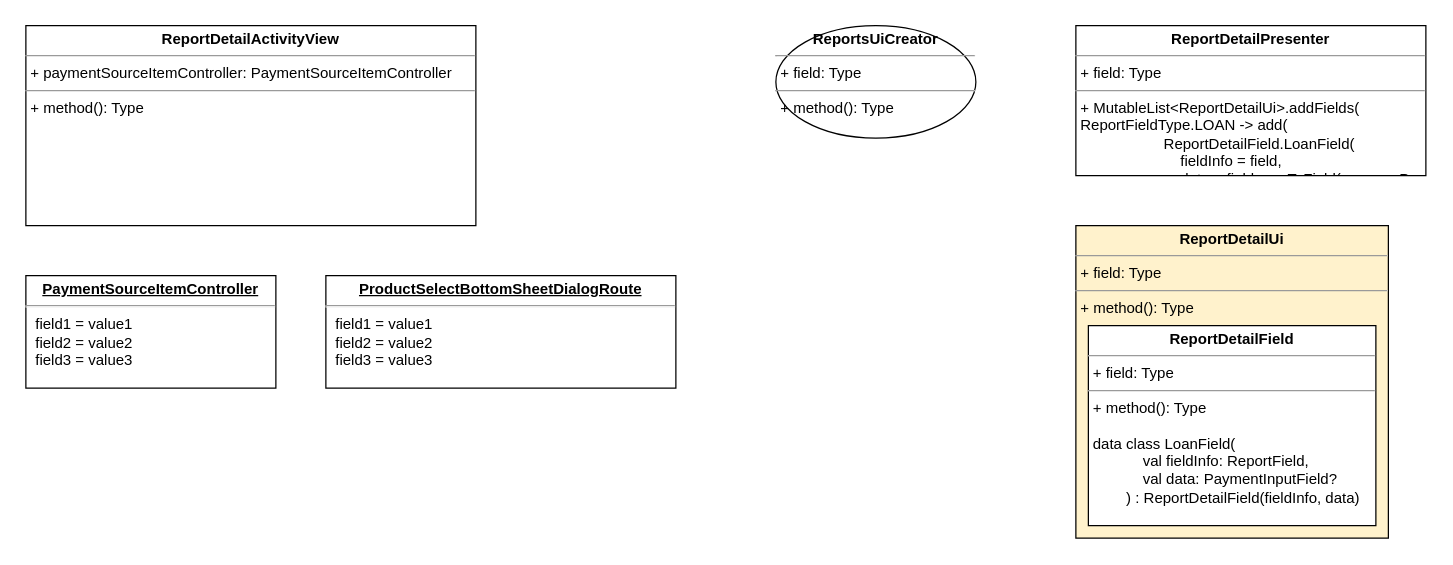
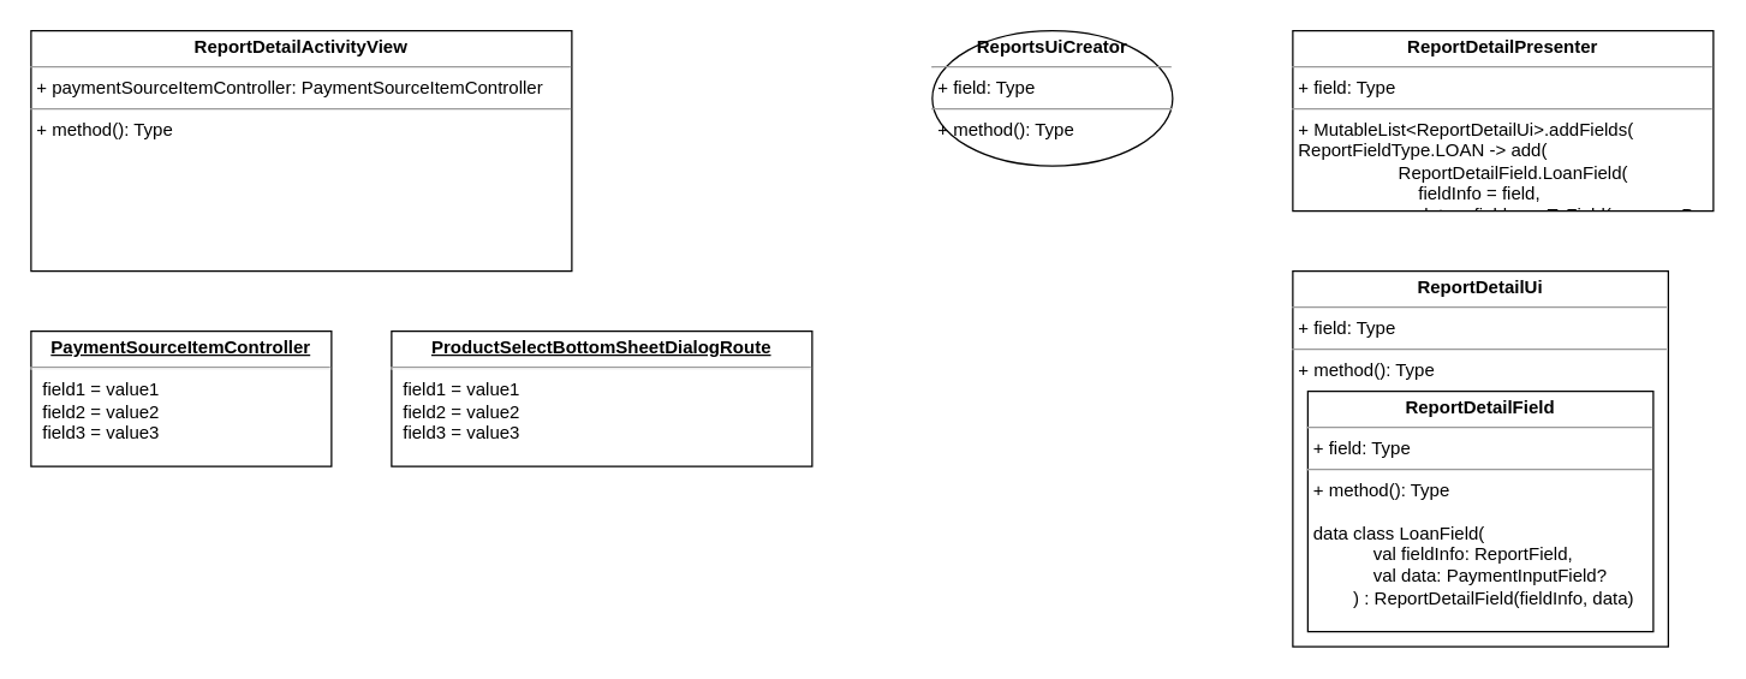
  <mxCell id="0" />
  <mxCell id="1" parent="0" />
  <mxCell id="2" value="&lt;p style=&quot;margin: 0px ; margin-top: 4px ; text-align: center&quot;&gt;&lt;b&gt;ReportDetailActivityView&lt;/b&gt;&lt;/p&gt;&lt;hr size=&quot;1&quot;&gt;&lt;p style=&quot;margin: 0px ; margin-left: 4px&quot;&gt;+ paymentSourceItemController: PaymentSourceItemController&lt;/p&gt;&lt;hr size=&quot;1&quot;&gt;&lt;p style=&quot;margin: 0px ; margin-left: 4px&quot;&gt;+ method(): Type&lt;/p&gt;" style="verticalAlign=top;align=left;overflow=fill;fontSize=12;fontFamily=Helvetica;html=1;" vertex="1" parent="1"><mxGeometry x="20" y="20" width="360" height="160" as="geometry" /></mxCell>
  <mxCell id="3" value="&lt;p style=&quot;margin: 0px ; margin-top: 4px ; text-align: center ; text-decoration: underline&quot;&gt;&lt;b&gt;PaymentSourceItemController&lt;/b&gt;&lt;/p&gt;&lt;hr&gt;&lt;p style=&quot;margin: 0px ; margin-left: 8px&quot;&gt;field1 = value1&lt;br&gt;field2 = value2&lt;br&gt;field3 = value3&lt;/p&gt;" style="verticalAlign=top;align=left;overflow=fill;fontSize=12;fontFamily=Helvetica;html=1;" vertex="1" parent="1"><mxGeometry x="20" y="220" width="200" height="90" as="geometry" /></mxCell>
  <mxCell id="4" value="&lt;p style=&quot;margin: 0px ; margin-top: 4px ; text-align: center ; text-decoration: underline&quot;&gt;&lt;b&gt;ProductSelectBottomSheetDialogRoute&lt;/b&gt;&lt;/p&gt;&lt;hr&gt;&lt;p style=&quot;margin: 0px ; margin-left: 8px&quot;&gt;field1 = value1&lt;br&gt;field2 = value2&lt;br&gt;field3 = value3&lt;/p&gt;" style="verticalAlign=top;align=left;overflow=fill;fontSize=12;fontFamily=Helvetica;html=1;" vertex="1" parent="1"><mxGeometry x="260" y="220" width="280" height="90" as="geometry" /></mxCell>
  <mxCell id="5" value="&lt;p style=&quot;margin: 0px ; margin-top: 4px ; text-align: center&quot;&gt;&lt;b&gt;ReportDetailPresenter&lt;/b&gt;&lt;/p&gt;&lt;hr size=&quot;1&quot;&gt;&lt;p style=&quot;margin: 0px ; margin-left: 4px&quot;&gt;+ field: Type&lt;/p&gt;&lt;hr size=&quot;1&quot;&gt;&lt;p style=&quot;margin: 0px ; margin-left: 4px&quot;&gt;+ MutableList&amp;lt;ReportDetailUi&amp;gt;.addFields(&lt;/p&gt;&lt;p style=&quot;margin: 0px ; margin-left: 4px&quot;&gt;ReportFieldType.LOAN -&amp;gt; add(&lt;br&gt;&amp;nbsp;&amp;nbsp;&amp;nbsp;&amp;nbsp;&amp;nbsp;&amp;nbsp;&amp;nbsp;&amp;nbsp;&amp;nbsp;&amp;nbsp;&amp;nbsp;&amp;nbsp;&amp;nbsp;&amp;nbsp;&amp;nbsp;&amp;nbsp;&amp;nbsp;&amp;nbsp;&amp;nbsp; ReportDetailField.LoanField(&lt;br&gt;&amp;nbsp;&amp;nbsp;&amp;nbsp;&amp;nbsp;&amp;nbsp;&amp;nbsp;&amp;nbsp;&amp;nbsp;&amp;nbsp;&amp;nbsp;&amp;nbsp;&amp;nbsp;&amp;nbsp;&amp;nbsp;&amp;nbsp;&amp;nbsp;&amp;nbsp;&amp;nbsp;&amp;nbsp;&amp;nbsp;&amp;nbsp;&amp;nbsp;&amp;nbsp; fieldInfo = field,&lt;br&gt;&amp;nbsp;&amp;nbsp;&amp;nbsp;&amp;nbsp;&amp;nbsp;&amp;nbsp;&amp;nbsp;&amp;nbsp;&amp;nbsp;&amp;nbsp;&amp;nbsp;&amp;nbsp;&amp;nbsp;&amp;nbsp;&amp;nbsp;&amp;nbsp;&amp;nbsp;&amp;nbsp;&amp;nbsp;&amp;nbsp;&amp;nbsp;&amp;nbsp;&amp;nbsp; data = field.mapToField(resourceProvider)&lt;br&gt;&amp;nbsp;&amp;nbsp;&amp;nbsp;&amp;nbsp;&amp;nbsp;&amp;nbsp;&amp;nbsp;&amp;nbsp;&amp;nbsp;&amp;nbsp;&amp;nbsp;&amp;nbsp;&amp;nbsp;&amp;nbsp;&amp;nbsp;&amp;nbsp;&amp;nbsp;&amp;nbsp;&amp;nbsp; )&lt;br&gt;&amp;nbsp;&amp;nbsp;&amp;nbsp;&amp;nbsp;&amp;nbsp;&amp;nbsp;&amp;nbsp;&amp;nbsp;&amp;nbsp;&amp;nbsp;&amp;nbsp;&amp;nbsp;&amp;nbsp;&amp;nbsp;&amp;nbsp; )&lt;br&gt;&lt;/p&gt;&lt;p style=&quot;margin: 0px ; margin-left: 4px&quot;&gt;): Type&lt;/p&gt;" style="verticalAlign=top;align=left;overflow=fill;fontSize=12;fontFamily=Helvetica;html=1;" vertex="1" parent="1"><mxGeometry x="860" y="20" width="280" height="120" as="geometry" /></mxCell>
  <mxCell id="6" value="&lt;p style=&quot;margin: 0px ; margin-top: 4px ; text-align: center&quot;&gt;&lt;b&gt;ReportsUiCreator&lt;/b&gt;&lt;/p&gt;&lt;hr size=&quot;1&quot;&gt;&lt;p style=&quot;margin: 0px ; margin-left: 4px&quot;&gt;+ field: Type&lt;/p&gt;&lt;hr size=&quot;1&quot;&gt;&lt;p style=&quot;margin: 0px ; margin-left: 4px&quot;&gt;+ method(): Type&lt;/p&gt;" style="ellipse;verticalAlign=top;align=left;overflow=fill;fontSize=12;fontFamily=Helvetica;html=1;" vertex="1" parent="1"><mxGeometry x="620" y="20" width="160" height="90" as="geometry" /></mxCell>
- <mxCell id="7" value="&lt;p style=&quot;margin: 0px ; margin-top: 4px ; text-align: center&quot;&gt;&lt;b&gt;ReportDetailUi&lt;/b&gt;&lt;/p&gt;&lt;hr size=&quot;1&quot;&gt;&lt;p style=&quot;margin: 0px ; margin-left: 4px&quot;&gt;+ field: Type&lt;/p&gt;&lt;hr size=&quot;1&quot;&gt;&lt;p style=&quot;margin: 0px ; margin-left: 4px&quot;&gt;+ method(): Type&lt;/p&gt;" style="verticalAlign=top;align=left;overflow=fill;fontSize=12;fontFamily=Helvetica;html=1;fillColor=#fff2cc;" vertex="1" parent="1"><mxGeometry x="860" y="180" width="250" height="250" as="geometry" /></mxCell>
+ <mxCell id="7" value="&lt;p style=&quot;margin: 0px ; margin-top: 4px ; text-align: center&quot;&gt;&lt;b&gt;ReportDetailUi&lt;/b&gt;&lt;/p&gt;&lt;hr size=&quot;1&quot;&gt;&lt;p style=&quot;margin: 0px ; margin-left: 4px&quot;&gt;+ field: Type&lt;/p&gt;&lt;hr size=&quot;1&quot;&gt;&lt;p style=&quot;margin: 0px ; margin-left: 4px&quot;&gt;+ method(): Type&lt;/p&gt;" style="verticalAlign=top;align=left;overflow=fill;fontSize=12;fontFamily=Helvetica;html=1;" vertex="1" parent="1"><mxGeometry x="860" y="180" width="250" height="250" as="geometry" /></mxCell>
  <mxCell id="8" value="&lt;p style=&quot;margin: 0px ; margin-top: 4px ; text-align: center&quot;&gt;&lt;b&gt;ReportDetailField&lt;/b&gt;&lt;/p&gt;&lt;hr size=&quot;1&quot;&gt;&lt;p style=&quot;margin: 0px ; margin-left: 4px&quot;&gt;+ field: Type&lt;/p&gt;&lt;hr size=&quot;1&quot;&gt;&lt;p style=&quot;margin: 0px ; margin-left: 4px&quot;&gt;+ method(): Type&lt;/p&gt;&lt;p style=&quot;margin: 0px ; margin-left: 4px&quot;&gt;&lt;br&gt;&lt;/p&gt;&lt;p style=&quot;margin: 0px ; margin-left: 4px&quot;&gt;data class LoanField(&lt;br&gt;&amp;nbsp;&amp;nbsp;&amp;nbsp;&amp;nbsp;&amp;nbsp;&amp;nbsp;&amp;nbsp;&amp;nbsp;&amp;nbsp;&amp;nbsp;&amp;nbsp; val fieldInfo: ReportField,&lt;br&gt;&amp;nbsp;&amp;nbsp;&amp;nbsp;&amp;nbsp;&amp;nbsp;&amp;nbsp;&amp;nbsp;&amp;nbsp;&amp;nbsp;&amp;nbsp;&amp;nbsp; val data: PaymentInputField?&lt;br&gt;&amp;nbsp;&amp;nbsp;&amp;nbsp;&amp;nbsp;&amp;nbsp;&amp;nbsp;&amp;nbsp; ) : ReportDetailField(fieldInfo, data)&lt;br&gt;&lt;/p&gt;" style="verticalAlign=top;align=left;overflow=fill;fontSize=12;fontFamily=Helvetica;html=1;" vertex="1" parent="1"><mxGeometry x="870" y="260" width="230" height="160" as="geometry" /></mxCell>
